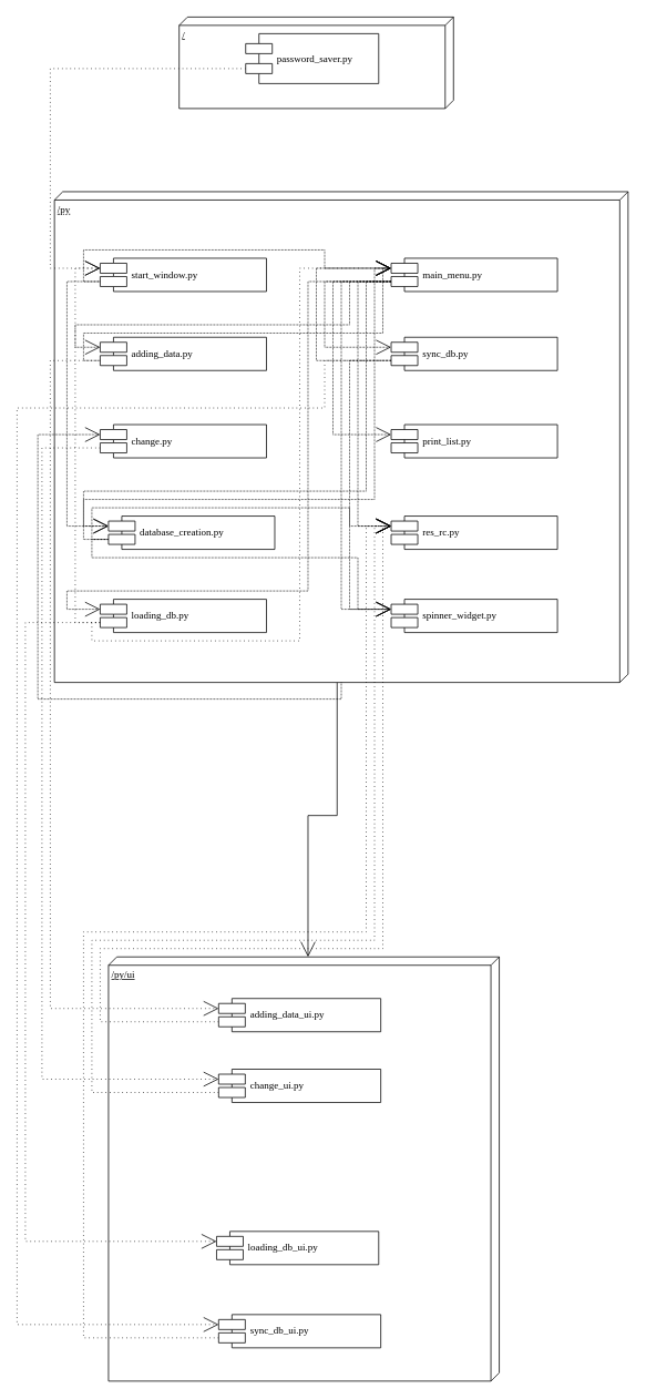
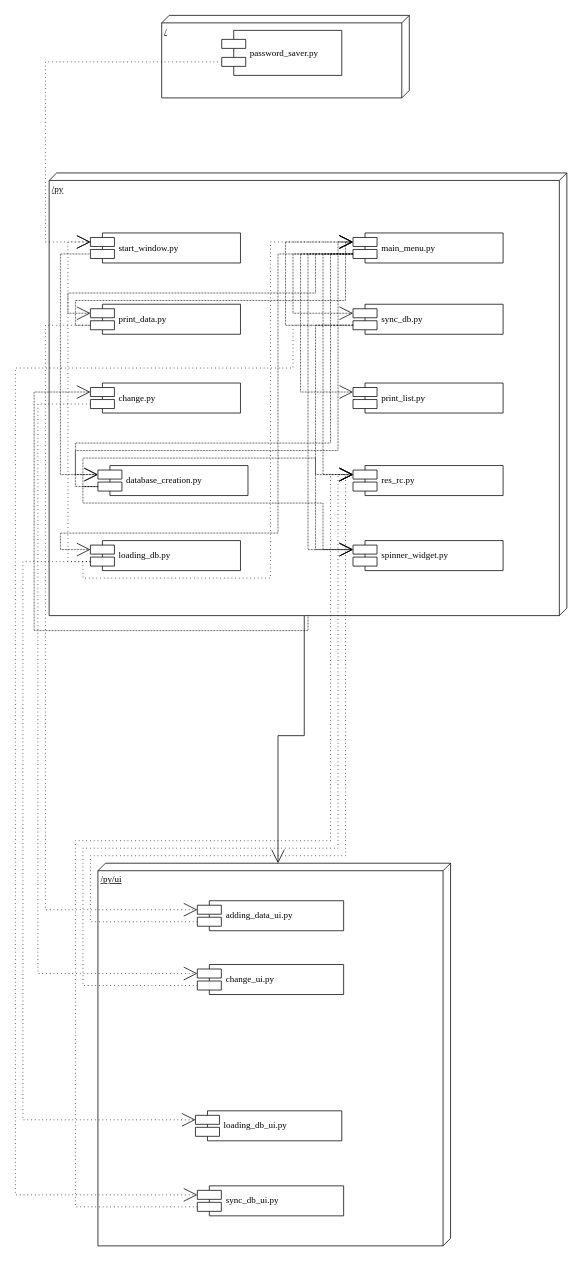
  <mxCell id="0" />
  <mxCell id="1" parent="0" />
  <mxCell id="2" value="/" style="verticalAlign=top;align=left;spacingTop=8;spacingLeft=2;spacingRight=12;shape=cube;size=10;direction=south;fontStyle=4;html=1;rounded=0;shadow=0;comic=0;labelBackgroundColor=none;strokeWidth=1;fontFamily=Verdana;fontSize=12" parent="1" vertex="1"><mxGeometry x="215" y="20" width="330" height="110" as="geometry" /></mxCell>
  <mxCell id="3" value="/py/ui" style="verticalAlign=top;align=left;spacingTop=8;spacingLeft=2;spacingRight=12;shape=cube;size=10;direction=south;fontStyle=4;html=1;rounded=0;shadow=0;comic=0;labelBackgroundColor=none;strokeWidth=1;fontFamily=Verdana;fontSize=12" parent="1" vertex="1"><mxGeometry x="130" y="1150" width="470" height="510" as="geometry" /></mxCell>
  <mxCell id="4" style="edgeStyle=orthogonalEdgeStyle;rounded=0;orthogonalLoop=1;jettySize=auto;html=1;exitX=0;exitY=0;exitDx=590;exitDy=350;exitPerimeter=0;entryX=0;entryY=0;entryDx=0;entryDy=230;entryPerimeter=0;startArrow=none;startFill=0;endArrow=open;endFill=0;startSize=16;endSize=16;" edge="1" parent="1" source="5" target="3"><mxGeometry relative="1" as="geometry"><Array as="points"><mxPoint x="405" y="980" /><mxPoint x="370" y="980" /></Array></mxGeometry></mxCell>
  <mxCell id="5" value="/py" style="verticalAlign=top;align=left;spacingTop=8;spacingLeft=2;spacingRight=12;shape=cube;size=10;direction=south;fontStyle=4;html=1;rounded=0;shadow=0;comic=0;labelBackgroundColor=none;strokeWidth=1;fontFamily=Verdana;fontSize=12" parent="1" vertex="1"><mxGeometry x="65" y="230" width="690" height="590" as="geometry" /></mxCell>
  <mxCell id="6" style="edgeStyle=orthogonalEdgeStyle;rounded=0;orthogonalLoop=1;jettySize=auto;html=1;exitX=0;exitY=0.7;exitDx=0;exitDy=0;entryX=0;entryY=0.3;entryDx=0;entryDy=0;dashed=1;dashPattern=1 4;startArrow=none;startFill=0;endArrow=open;endFill=0;startSize=16;endSize=16;" edge="1" parent="1" source="7" target="28"><mxGeometry relative="1" as="geometry"><Array as="points"><mxPoint x="60" y="82" /><mxPoint x="60" y="322" /></Array></mxGeometry></mxCell>
  <mxCell id="7" value="password_saver.py" style="shape=component;align=left;spacingLeft=36;rounded=0;shadow=0;comic=0;labelBackgroundColor=none;strokeWidth=1;fontFamily=Verdana;fontSize=12;html=1;" parent="1" vertex="1"><mxGeometry x="295" y="40" width="160" height="60" as="geometry" /></mxCell>
  <mxCell id="8" style="edgeStyle=orthogonalEdgeStyle;rounded=0;orthogonalLoop=1;jettySize=auto;html=1;exitX=0;exitY=0.7;exitDx=0;exitDy=0;entryX=0;entryY=0.3;entryDx=0;entryDy=0;dashed=1;dashPattern=1 4;startArrow=none;startFill=0;endArrow=open;endFill=0;startSize=16;endSize=16;" edge="1" parent="1" source="9" target="24"><mxGeometry relative="1" as="geometry"><Array as="points"><mxPoint x="120" y="1228" /><mxPoint x="120" y="1140" /><mxPoint x="460" y="1140" /><mxPoint x="460" y="632" /></Array></mxGeometry></mxCell>
  <mxCell id="9" value="adding_data_ui.py" style="shape=component;align=left;spacingLeft=36;rounded=0;shadow=0;comic=0;labelBackgroundColor=none;strokeWidth=1;fontFamily=Verdana;fontSize=12;html=1;" parent="1" vertex="1"><mxGeometry x="262.5" y="1200" width="195" height="40" as="geometry" /></mxCell>
  <mxCell id="10" style="edgeStyle=orthogonalEdgeStyle;rounded=0;orthogonalLoop=1;jettySize=auto;html=1;exitX=0;exitY=0.7;exitDx=0;exitDy=0;entryX=0;entryY=0.3;entryDx=0;entryDy=0;dashed=1;dashPattern=1 1;startArrow=none;startFill=0;endArrow=open;endFill=0;startSize=16;endSize=16;" edge="1" parent="1" source="18" target="37"><mxGeometry relative="1" as="geometry"><Array as="points"><mxPoint x="440" y="338" /><mxPoint x="440" y="590" /><mxPoint x="100" y="590" /><mxPoint x="100" y="632" /></Array></mxGeometry></mxCell>
  <mxCell id="11" style="edgeStyle=orthogonalEdgeStyle;rounded=0;orthogonalLoop=1;jettySize=auto;html=1;exitX=0;exitY=0.7;exitDx=0;exitDy=0;entryX=0;entryY=0.3;entryDx=0;entryDy=0;dashed=1;dashPattern=1 1;startArrow=none;startFill=0;endArrow=open;endFill=0;startSize=16;endSize=16;" edge="1" parent="1" source="18" target="31"><mxGeometry relative="1" as="geometry"><Array as="points"><mxPoint x="420" y="338" /><mxPoint x="420" y="390" /><mxPoint x="90" y="390" /><mxPoint x="90" y="417" /></Array></mxGeometry></mxCell>
  <mxCell id="12" style="edgeStyle=orthogonalEdgeStyle;rounded=0;orthogonalLoop=1;jettySize=auto;html=1;exitX=0;exitY=0.7;exitDx=0;exitDy=0;entryX=0;entryY=0.3;entryDx=0;entryDy=0;dashed=1;dashPattern=1 1;startArrow=none;startFill=0;endArrow=open;endFill=0;startSize=16;endSize=16;" edge="1" parent="1" source="18" target="24"><mxGeometry relative="1" as="geometry"><Array as="points"><mxPoint x="430" y="338" /><mxPoint x="430" y="632" /></Array></mxGeometry></mxCell>
  <mxCell id="13" style="edgeStyle=orthogonalEdgeStyle;rounded=0;orthogonalLoop=1;jettySize=auto;html=1;entryX=0;entryY=0.3;entryDx=0;entryDy=0;dashed=1;dashPattern=1 1;startArrow=none;startFill=0;endArrow=open;endFill=0;startSize=16;endSize=16;" edge="1" parent="1" target="46"><mxGeometry relative="1" as="geometry"><mxPoint x="420" y="338" as="sourcePoint" /><Array as="points"><mxPoint x="370" y="338" /><mxPoint x="370" y="710" /><mxPoint x="80" y="710" /><mxPoint x="80" y="732" /></Array></mxGeometry></mxCell>
  <mxCell id="14" style="edgeStyle=orthogonalEdgeStyle;rounded=0;orthogonalLoop=1;jettySize=auto;html=1;exitX=0;exitY=0.7;exitDx=0;exitDy=0;entryX=0;entryY=0.3;entryDx=0;entryDy=0;dashed=1;dashPattern=1 1;startArrow=none;startFill=0;endArrow=open;endFill=0;startSize=16;endSize=16;" edge="1" parent="1" source="18" target="22"><mxGeometry relative="1" as="geometry"><Array as="points"><mxPoint x="390" y="338" /><mxPoint x="390" y="417" /></Array></mxGeometry></mxCell>
  <mxCell id="15" style="edgeStyle=orthogonalEdgeStyle;rounded=0;orthogonalLoop=1;jettySize=auto;html=1;exitX=0;exitY=0.7;exitDx=0;exitDy=0;entryX=0;entryY=0.3;entryDx=0;entryDy=0;dashed=1;dashPattern=1 1;startArrow=none;startFill=0;endArrow=open;endFill=0;startSize=16;endSize=16;" edge="1" parent="1" source="18" target="23"><mxGeometry relative="1" as="geometry"><Array as="points"><mxPoint x="400" y="338" /><mxPoint x="400" y="522" /></Array></mxGeometry></mxCell>
  <mxCell id="16" style="edgeStyle=orthogonalEdgeStyle;rounded=0;orthogonalLoop=1;jettySize=auto;html=1;entryX=0;entryY=0.3;entryDx=0;entryDy=0;dashed=1;dashPattern=1 1;startArrow=none;startFill=0;endArrow=open;endFill=0;startSize=16;endSize=16;" edge="1" parent="1" source="5" target="33"><mxGeometry relative="1" as="geometry"><Array as="points" /></mxGeometry></mxCell>
  <mxCell id="17" style="edgeStyle=orthogonalEdgeStyle;rounded=0;orthogonalLoop=1;jettySize=auto;html=1;exitX=0;exitY=0.7;exitDx=0;exitDy=0;entryX=0;entryY=0.3;entryDx=0;entryDy=0;dashed=1;dashPattern=1 1;startArrow=none;startFill=0;endArrow=open;endFill=0;startSize=16;endSize=16;" edge="1" parent="1" source="18" target="25"><mxGeometry relative="1" as="geometry"><Array as="points"><mxPoint x="410" y="338" /><mxPoint x="410" y="732" /></Array></mxGeometry></mxCell>
  <mxCell id="18" value="main_menu.py" style="shape=component;align=left;spacingLeft=36;rounded=0;shadow=0;comic=0;labelBackgroundColor=none;strokeWidth=1;fontFamily=Verdana;fontSize=12;html=1;" vertex="1" parent="1"><mxGeometry x="470" y="310" width="200" height="40" as="geometry" /></mxCell>
  <mxCell id="19" style="edgeStyle=orthogonalEdgeStyle;rounded=0;orthogonalLoop=1;jettySize=auto;html=1;exitX=0;exitY=0.7;exitDx=0;exitDy=0;dashed=1;dashPattern=1 1;startArrow=none;startFill=0;endArrow=open;endFill=0;startSize=16;endSize=16;entryX=0;entryY=0.3;entryDx=0;entryDy=0;" edge="1" parent="1" source="22" target="18"><mxGeometry relative="1" as="geometry"><Array as="points"><mxPoint x="380" y="433" /><mxPoint x="380" y="322" /></Array></mxGeometry></mxCell>
  <mxCell id="20" style="edgeStyle=orthogonalEdgeStyle;rounded=0;orthogonalLoop=1;jettySize=auto;html=1;exitX=0;exitY=0.7;exitDx=0;exitDy=0;entryX=0;entryY=0.3;entryDx=0;entryDy=0;dashed=1;dashPattern=1 1;startArrow=none;startFill=0;endArrow=open;endFill=0;startSize=16;endSize=16;" edge="1" parent="1" source="22" target="25"><mxGeometry relative="1" as="geometry"><Array as="points"><mxPoint x="420" y="433" /><mxPoint x="420" y="732" /></Array></mxGeometry></mxCell>
  <mxCell id="21" style="edgeStyle=orthogonalEdgeStyle;rounded=0;orthogonalLoop=1;jettySize=auto;html=1;exitX=0;exitY=0.7;exitDx=0;exitDy=0;entryX=0;entryY=0.3;entryDx=0;entryDy=0;dashed=1;dashPattern=1 4;startArrow=none;startFill=0;endArrow=open;endFill=0;startSize=16;endSize=16;" edge="1" parent="1" source="22" target="42"><mxGeometry relative="1" as="geometry"><Array as="points"><mxPoint x="390" y="433" /><mxPoint x="390" y="490" /><mxPoint x="20" y="490" /><mxPoint x="20" y="1592" /></Array></mxGeometry></mxCell>
  <mxCell id="22" value="sync_db.py" style="shape=component;align=left;spacingLeft=36;rounded=0;shadow=0;comic=0;labelBackgroundColor=none;strokeWidth=1;fontFamily=Verdana;fontSize=12;html=1;" vertex="1" parent="1"><mxGeometry x="470" y="405" width="200" height="40" as="geometry" /></mxCell>
  <mxCell id="23" value="print_list.py" style="shape=component;align=left;spacingLeft=36;rounded=0;shadow=0;comic=0;labelBackgroundColor=none;strokeWidth=1;fontFamily=Verdana;fontSize=12;html=1;" vertex="1" parent="1"><mxGeometry x="470" y="510" width="200" height="40" as="geometry" /></mxCell>
  <mxCell id="24" value="res_rc.py" style="shape=component;align=left;spacingLeft=36;rounded=0;shadow=0;comic=0;labelBackgroundColor=none;strokeWidth=1;fontFamily=Verdana;fontSize=12;html=1;" vertex="1" parent="1"><mxGeometry x="470" y="620" width="200" height="40" as="geometry" /></mxCell>
  <mxCell id="25" value="spinner_widget.py" style="shape=component;align=left;spacingLeft=36;rounded=0;shadow=0;comic=0;labelBackgroundColor=none;strokeWidth=1;fontFamily=Verdana;fontSize=12;html=1;" vertex="1" parent="1"><mxGeometry x="470" y="720" width="200" height="40" as="geometry" /></mxCell>
  <mxCell id="26" style="edgeStyle=orthogonalEdgeStyle;rounded=0;orthogonalLoop=1;jettySize=auto;html=1;exitX=0;exitY=0.7;exitDx=0;exitDy=0;entryX=0;entryY=0.3;entryDx=0;entryDy=0;dashed=1;dashPattern=1 1;startArrow=none;startFill=0;endArrow=open;endFill=0;startSize=16;endSize=16;" edge="1" parent="1" source="28" target="37"><mxGeometry relative="1" as="geometry"><Array as="points"><mxPoint x="80" y="338" /><mxPoint x="80" y="632" /></Array></mxGeometry></mxCell>
- <mxCell id="27" style="edgeStyle=orthogonalEdgeStyle;rounded=0;orthogonalLoop=1;jettySize=auto;html=1;exitX=0;exitY=0.7;exitDx=0;exitDy=0;entryX=0;entryY=0.3;entryDx=0;entryDy=0;dashed=1;dashPattern=1 1;startArrow=none;startFill=0;endArrow=open;endFill=0;startSize=16;endSize=16;" edge="1" parent="1" source="28" target="18"><mxGeometry relative="1" as="geometry"><Array as="points"><mxPoint x="100" y="338" /><mxPoint x="100" y="300" /><mxPoint x="390" y="300" /><mxPoint x="390" y="322" /></Array></mxGeometry></mxCell>
  <mxCell id="28" value="start_window.py" style="shape=component;align=left;spacingLeft=36;rounded=0;shadow=0;comic=0;labelBackgroundColor=none;strokeWidth=1;fontFamily=Verdana;fontSize=12;html=1;" vertex="1" parent="1"><mxGeometry x="120" y="310" width="200" height="40" as="geometry" /></mxCell>
  <mxCell id="29" style="edgeStyle=orthogonalEdgeStyle;rounded=0;orthogonalLoop=1;jettySize=auto;html=1;exitX=0;exitY=0.7;exitDx=0;exitDy=0;entryX=0;entryY=0.3;entryDx=0;entryDy=0;dashed=1;dashPattern=1 1;startArrow=none;startFill=0;endArrow=open;endFill=0;startSize=16;endSize=16;" edge="1" parent="1" source="31" target="18"><mxGeometry relative="1" as="geometry"><Array as="points"><mxPoint x="100" y="433" /><mxPoint x="100" y="400" /><mxPoint x="460" y="400" /><mxPoint x="460" y="322" /></Array></mxGeometry></mxCell>
  <mxCell id="30" style="edgeStyle=orthogonalEdgeStyle;rounded=0;orthogonalLoop=1;jettySize=auto;html=1;exitX=0;exitY=0.7;exitDx=0;exitDy=0;entryX=0;entryY=0.3;entryDx=0;entryDy=0;dashed=1;dashPattern=1 4;startArrow=none;startFill=0;endArrow=open;endFill=0;startSize=16;endSize=16;" edge="1" parent="1" source="31" target="9"><mxGeometry relative="1" as="geometry"><Array as="points"><mxPoint x="60" y="433" /><mxPoint x="60" y="1212" /></Array></mxGeometry></mxCell>
- <mxCell id="31" value="adding_data.py" style="shape=component;align=left;spacingLeft=36;rounded=0;shadow=0;comic=0;labelBackgroundColor=none;strokeWidth=1;fontFamily=Verdana;fontSize=12;html=1;" vertex="1" parent="1"><mxGeometry x="120" y="405" width="200" height="40" as="geometry" /></mxCell>
+ <mxCell id="31" value="print_data.py" style="shape=component;align=left;spacingLeft=36;rounded=0;shadow=0;comic=0;labelBackgroundColor=none;strokeWidth=1;fontFamily=Verdana;fontSize=12;html=1;" vertex="1" parent="1"><mxGeometry x="120" y="405" width="200" height="40" as="geometry" /></mxCell>
  <mxCell id="32" style="edgeStyle=orthogonalEdgeStyle;rounded=0;orthogonalLoop=1;jettySize=auto;html=1;exitX=0;exitY=0.7;exitDx=0;exitDy=0;entryX=0;entryY=0.3;entryDx=0;entryDy=0;dashed=1;dashPattern=1 4;startArrow=none;startFill=0;endArrow=open;endFill=0;startSize=16;endSize=16;" edge="1" parent="1" source="33" target="39"><mxGeometry relative="1" as="geometry"><Array as="points"><mxPoint x="50" y="538" /><mxPoint x="50" y="1297" /></Array></mxGeometry></mxCell>
  <mxCell id="33" value="change.py" style="shape=component;align=left;spacingLeft=36;rounded=0;shadow=0;comic=0;labelBackgroundColor=none;strokeWidth=1;fontFamily=Verdana;fontSize=12;html=1;" vertex="1" parent="1"><mxGeometry x="120" y="510" width="200" height="40" as="geometry" /></mxCell>
  <mxCell id="34" style="edgeStyle=orthogonalEdgeStyle;rounded=0;orthogonalLoop=1;jettySize=auto;html=1;exitX=0;exitY=0.7;exitDx=0;exitDy=0;entryX=0;entryY=0.3;entryDx=0;entryDy=0;dashed=1;dashPattern=1 1;startArrow=none;startFill=0;endArrow=open;endFill=0;startSize=16;endSize=16;" edge="1" parent="1" source="37" target="24"><mxGeometry relative="1" as="geometry"><Array as="points"><mxPoint x="110" y="648" /><mxPoint x="110" y="610" /><mxPoint x="420" y="610" /><mxPoint x="420" y="632" /></Array></mxGeometry></mxCell>
  <mxCell id="35" style="edgeStyle=orthogonalEdgeStyle;rounded=0;orthogonalLoop=1;jettySize=auto;html=1;exitX=0;exitY=0.7;exitDx=0;exitDy=0;entryX=0;entryY=0.3;entryDx=0;entryDy=0;dashed=1;dashPattern=1 1;startArrow=none;startFill=0;endArrow=open;endFill=0;startSize=16;endSize=16;" edge="1" parent="1" source="37" target="18"><mxGeometry relative="1" as="geometry"><Array as="points"><mxPoint x="100" y="648" /><mxPoint x="100" y="600" /><mxPoint x="450" y="600" /><mxPoint x="450" y="322" /></Array></mxGeometry></mxCell>
  <mxCell id="36" style="edgeStyle=orthogonalEdgeStyle;rounded=0;orthogonalLoop=1;jettySize=auto;html=1;exitX=0;exitY=0.7;exitDx=0;exitDy=0;entryX=0;entryY=0.3;entryDx=0;entryDy=0;dashed=1;dashPattern=1 1;startArrow=none;startFill=0;endArrow=open;endFill=0;startSize=16;endSize=16;" edge="1" parent="1" source="37" target="25"><mxGeometry relative="1" as="geometry"><Array as="points"><mxPoint x="110" y="648" /><mxPoint x="110" y="670" /><mxPoint x="430" y="670" /><mxPoint x="430" y="732" /></Array></mxGeometry></mxCell>
  <mxCell id="37" value="database_creation.py" style="shape=component;align=left;spacingLeft=36;rounded=0;shadow=0;comic=0;labelBackgroundColor=none;strokeWidth=1;fontFamily=Verdana;fontSize=12;html=1;" vertex="1" parent="1"><mxGeometry x="130" y="620" width="200" height="40" as="geometry" /></mxCell>
  <mxCell id="38" style="edgeStyle=orthogonalEdgeStyle;rounded=0;orthogonalLoop=1;jettySize=auto;html=1;exitX=0;exitY=0.7;exitDx=0;exitDy=0;entryX=0;entryY=0.3;entryDx=0;entryDy=0;dashed=1;dashPattern=1 4;startArrow=none;startFill=0;endArrow=open;endFill=0;startSize=16;endSize=16;" edge="1" parent="1" source="39" target="24"><mxGeometry relative="1" as="geometry"><Array as="points"><mxPoint x="110" y="1313" /><mxPoint x="110" y="1130" /><mxPoint x="450" y="1130" /><mxPoint x="450" y="632" /></Array></mxGeometry></mxCell>
  <mxCell id="39" value="change_ui.py" style="shape=component;align=left;spacingLeft=36;rounded=0;shadow=0;comic=0;labelBackgroundColor=none;strokeWidth=1;fontFamily=Verdana;fontSize=12;html=1;" vertex="1" parent="1"><mxGeometry x="262.5" y="1285" width="195" height="40" as="geometry" /></mxCell>
  <mxCell id="40" value="loading_db_ui.py" style="shape=component;align=left;spacingLeft=36;rounded=0;shadow=0;comic=0;labelBackgroundColor=none;strokeWidth=1;fontFamily=Verdana;fontSize=12;html=1;" vertex="1" parent="1"><mxGeometry x="260" y="1480" width="195" height="40" as="geometry" /></mxCell>
  <mxCell id="41" style="edgeStyle=orthogonalEdgeStyle;rounded=0;orthogonalLoop=1;jettySize=auto;html=1;exitX=0;exitY=0.7;exitDx=0;exitDy=0;entryX=0;entryY=0.3;entryDx=0;entryDy=0;dashed=1;dashPattern=1 4;startArrow=none;startFill=0;endArrow=open;endFill=0;startSize=16;endSize=16;" edge="1" parent="1" source="42" target="24"><mxGeometry relative="1" as="geometry"><Array as="points"><mxPoint x="100" y="1608" /><mxPoint x="100" y="1120" /><mxPoint x="440" y="1120" /><mxPoint x="440" y="632" /></Array></mxGeometry></mxCell>
  <mxCell id="42" value="sync_db_ui.py" style="shape=component;align=left;spacingLeft=36;rounded=0;shadow=0;comic=0;labelBackgroundColor=none;strokeWidth=1;fontFamily=Verdana;fontSize=12;html=1;" vertex="1" parent="1"><mxGeometry x="262.5" y="1580" width="195" height="40" as="geometry" /></mxCell>
  <mxCell id="43" style="edgeStyle=orthogonalEdgeStyle;rounded=0;orthogonalLoop=1;jettySize=auto;html=1;exitX=0;exitY=0.7;exitDx=0;exitDy=0;entryX=0;entryY=0.3;entryDx=0;entryDy=0;dashed=1;dashPattern=1 4;startArrow=none;startFill=0;endArrow=open;endFill=0;startSize=16;endSize=16;" edge="1" parent="1" source="46" target="40"><mxGeometry relative="1" as="geometry"><Array as="points"><mxPoint x="30" y="748" /><mxPoint x="30" y="1492" /></Array></mxGeometry></mxCell>
  <mxCell id="44" style="edgeStyle=orthogonalEdgeStyle;rounded=0;orthogonalLoop=1;jettySize=auto;html=1;exitX=0;exitY=0.7;exitDx=0;exitDy=0;entryX=0;entryY=0.3;entryDx=0;entryDy=0;dashed=1;dashPattern=1 4;startArrow=none;startFill=0;endArrow=open;endFill=0;startSize=16;endSize=16;" edge="1" parent="1" source="46" target="18"><mxGeometry relative="1" as="geometry"><Array as="points"><mxPoint x="110" y="748" /><mxPoint x="110" y="770" /><mxPoint x="360" y="770" /><mxPoint x="360" y="322" /></Array></mxGeometry></mxCell>
  <mxCell id="45" style="edgeStyle=orthogonalEdgeStyle;rounded=0;orthogonalLoop=1;jettySize=auto;html=1;exitX=0;exitY=0.7;exitDx=0;exitDy=0;entryX=0;entryY=0.3;entryDx=0;entryDy=0;dashed=1;dashPattern=1 4;startArrow=none;startFill=0;endArrow=open;endFill=0;startSize=16;endSize=16;" edge="1" parent="1" source="46" target="28"><mxGeometry relative="1" as="geometry"><Array as="points"><mxPoint x="90" y="748" /><mxPoint x="90" y="322" /></Array></mxGeometry></mxCell>
  <mxCell id="46" value="loading_db.py" style="shape=component;align=left;spacingLeft=36;rounded=0;shadow=0;comic=0;labelBackgroundColor=none;strokeWidth=1;fontFamily=Verdana;fontSize=12;html=1;" vertex="1" parent="1"><mxGeometry x="120" y="720" width="200" height="40" as="geometry" /></mxCell>
